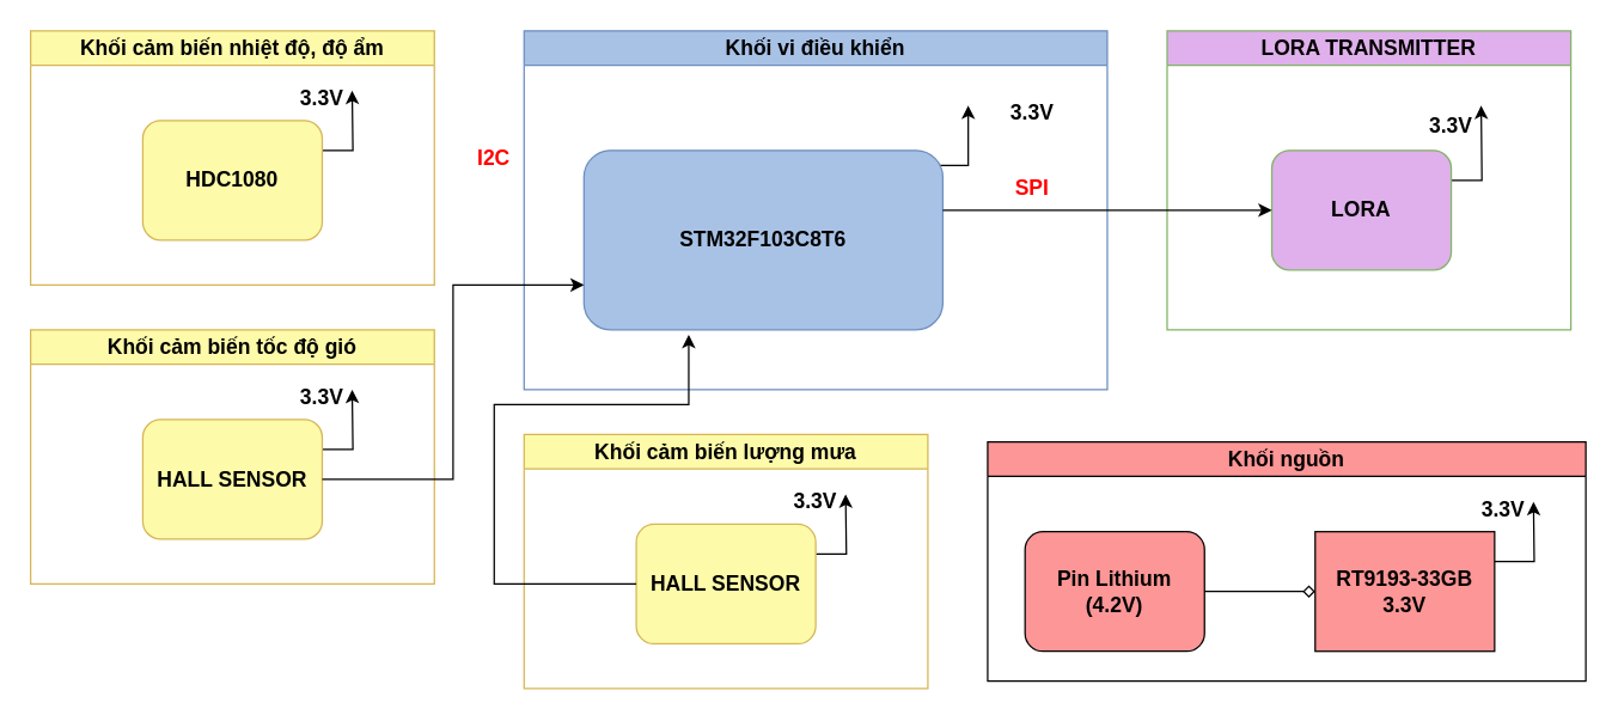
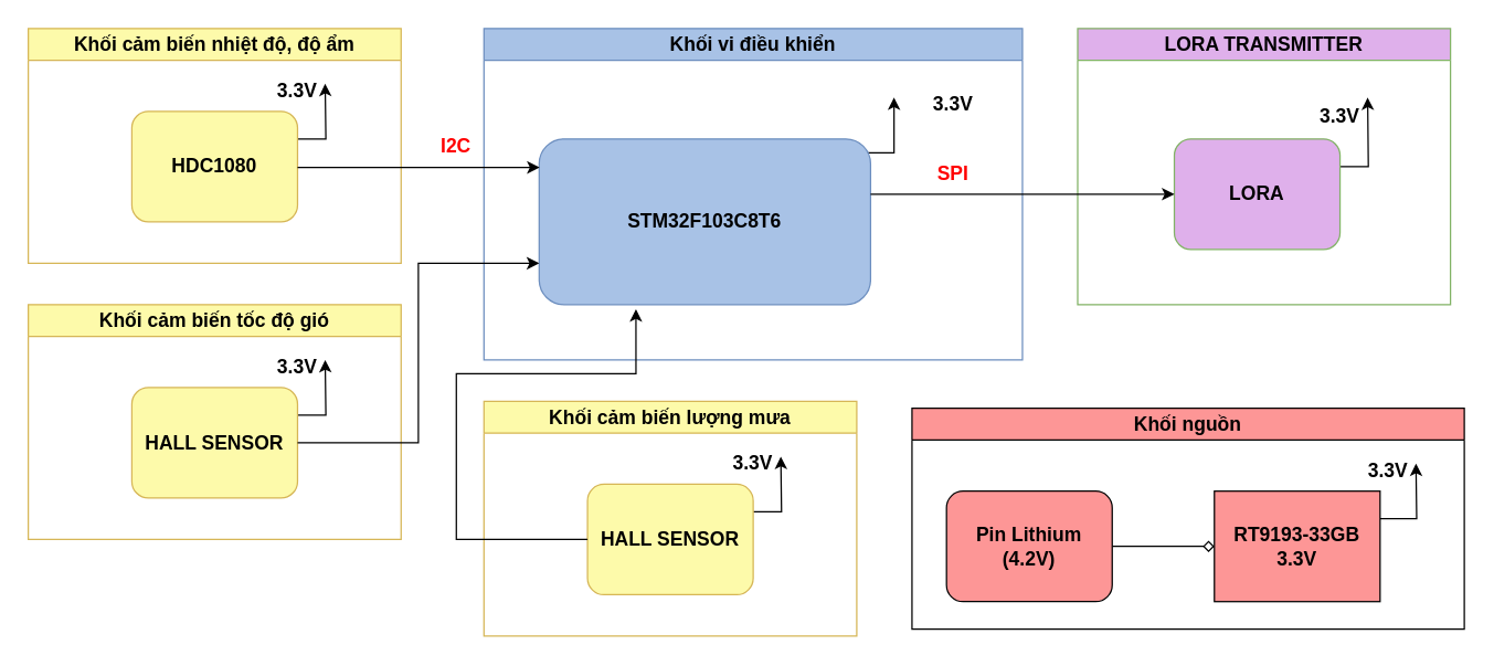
  <mxCell id="0" />
  <mxCell id="1" parent="0" />
  <mxCell id="2" value="Khối vi điều khiển" style="swimlane;whiteSpace=wrap;html=1;fontStyle=1;fontSize=14;fillColor=#a8c2e6;strokeColor=#6c8ebf;" parent="1" vertex="1"><mxGeometry x="350" y="20" width="390" height="240" as="geometry" /></mxCell>
  <mxCell id="3" style="edgeStyle=orthogonalEdgeStyle;rounded=0;orthogonalLoop=1;jettySize=auto;html=1;fontStyle=1;fontSize=14;" parent="2" edge="1"><mxGeometry relative="1" as="geometry"><mxPoint x="297" y="50" as="targetPoint" /><mxPoint x="277" y="90" as="sourcePoint" /><Array as="points"><mxPoint x="297" y="90" /></Array></mxGeometry></mxCell>
  <mxCell id="4" value="STM32F103C8T6" style="rounded=1;whiteSpace=wrap;html=1;fontStyle=1;fontSize=14;fillColor=#a8c2e6;strokeColor=#6c8ebf;" parent="2" vertex="1"><mxGeometry x="40" y="80" width="240" height="120" as="geometry" /></mxCell>
  <mxCell id="5" value="3.3V" style="text;html=1;align=center;verticalAlign=middle;whiteSpace=wrap;rounded=0;fontStyle=1;fontSize=14;" parent="2" vertex="1"><mxGeometry x="310" y="40" width="60" height="30" as="geometry" /></mxCell>
  <mxCell id="6" value="SPI" style="text;html=1;align=center;verticalAlign=middle;whiteSpace=wrap;rounded=0;fontStyle=1;fontColor=#FF0000;fontSize=14;" parent="2" vertex="1"><mxGeometry x="310" y="90" width="60" height="30" as="geometry" /></mxCell>
  <mxCell id="7" value="Khối cảm biến nhiệt độ, độ ẩm" style="swimlane;whiteSpace=wrap;html=1;fontStyle=1;fontSize=14;fillColor=#fdfaaa;strokeColor=#d6b656;" parent="1" vertex="1"><mxGeometry x="20" y="20" width="270" height="170" as="geometry" /></mxCell>
  <mxCell id="8" style="edgeStyle=orthogonalEdgeStyle;rounded=0;orthogonalLoop=1;jettySize=auto;html=1;exitX=1;exitY=0.25;exitDx=0;exitDy=0;fontStyle=1;fontSize=14;" parent="7" source="9" edge="1"><mxGeometry relative="1" as="geometry"><mxPoint x="215" y="40" as="targetPoint" /></mxGeometry></mxCell>
  <mxCell id="9" value="HDC1080" style="rounded=1;whiteSpace=wrap;html=1;fontStyle=1;fontSize=14;fillColor=#fdfaaa;strokeColor=#d6b656;" parent="7" vertex="1"><mxGeometry x="75" y="60" width="120" height="80" as="geometry" /></mxCell>
  <mxCell id="10" value="3.3V" style="text;html=1;align=center;verticalAlign=middle;whiteSpace=wrap;rounded=0;fontStyle=1;fontSize=14;" parent="7" vertex="1"><mxGeometry x="165" y="30" width="60" height="30" as="geometry" /></mxCell>
  <mxCell id="11" value="Khối nguồn" style="swimlane;whiteSpace=wrap;html=1;fontStyle=1;fontSize=14;fillColor=#fd9696;" parent="1" vertex="1"><mxGeometry x="660" y="295" width="400" height="160" as="geometry" /></mxCell>
  <mxCell id="12" style="edgeStyle=orthogonalEdgeStyle;rounded=0;orthogonalLoop=1;jettySize=auto;html=1;exitX=1;exitY=0.25;exitDx=0;exitDy=0;fontStyle=1;fontSize=14;" parent="11" source="13" edge="1"><mxGeometry relative="1" as="geometry"><mxPoint x="365" y="40" as="targetPoint" /></mxGeometry></mxCell>
  <mxCell id="13" value="&lt;span style=&quot;font-size: 14px;&quot;&gt;RT9193-33GB&lt;/span&gt;&lt;div style=&quot;font-size: 14px;&quot;&gt;&lt;span style=&quot;font-size: 14px;&quot;&gt;3.3V&lt;/span&gt;&lt;/div&gt;" style="whiteSpace=wrap;html=1;fontStyle=1;fontSize=14;fillColor=#fd9696;rounded=0;" parent="11" vertex="1"><mxGeometry x="219" y="60" width="120" height="80" as="geometry" /></mxCell>
  <mxCell id="14" style="edgeStyle=orthogonalEdgeStyle;rounded=0;orthogonalLoop=1;jettySize=auto;html=1;exitX=1;exitY=0.5;exitDx=0;exitDy=0;entryX=0;entryY=0.5;entryDx=0;entryDy=0;endArrow=diamond;endFill=0;fontStyle=1;fontSize=14;" parent="11" source="16" target="13" edge="1"><mxGeometry relative="1" as="geometry"><mxPoint x="175" y="100" as="sourcePoint" /></mxGeometry></mxCell>
  <mxCell id="15" value="3.3V" style="text;html=1;align=center;verticalAlign=middle;whiteSpace=wrap;rounded=0;fontStyle=1;fontSize=14;" parent="11" vertex="1"><mxGeometry x="315" y="30" width="60" height="30" as="geometry" /></mxCell>
  <mxCell id="16" value="Pin Lithium (4.2V)" style="rounded=1;whiteSpace=wrap;html=1;fontStyle=1;fontSize=14;fillColor=#fd9696;" parent="11" vertex="1"><mxGeometry x="25" y="60" width="120" height="80" as="geometry" /></mxCell>
+ <mxCell id="17" style="edgeStyle=orthogonalEdgeStyle;rounded=0;orthogonalLoop=1;jettySize=auto;html=1;exitX=1;exitY=0.5;exitDx=0;exitDy=0;entryX=0.001;entryY=0.172;entryDx=0;entryDy=0;fontSize=14;entryPerimeter=0;" parent="1" source="9" target="4" edge="1"><mxGeometry relative="1" as="geometry"><Array as="points"><mxPoint x="390" y="121" /></Array></mxGeometry></mxCell>
  <mxCell id="18" value="Khối cảm biến tốc độ gió" style="swimlane;whiteSpace=wrap;html=1;fontStyle=1;fontSize=14;fillColor=#fdfaaa;strokeColor=#d6b656;" parent="1" vertex="1"><mxGeometry x="20" y="220" width="270" height="170" as="geometry" /></mxCell>
  <mxCell id="19" style="edgeStyle=orthogonalEdgeStyle;rounded=0;orthogonalLoop=1;jettySize=auto;html=1;exitX=1;exitY=0.25;exitDx=0;exitDy=0;fontStyle=1;fontSize=14;" parent="18" source="20" edge="1"><mxGeometry relative="1" as="geometry"><mxPoint x="215" y="40" as="targetPoint" /></mxGeometry></mxCell>
  <mxCell id="20" value="HALL SENSOR" style="rounded=1;whiteSpace=wrap;html=1;fontStyle=1;fontSize=14;fillColor=#fdfaaa;strokeColor=#d6b656;" parent="18" vertex="1"><mxGeometry x="75" y="60" width="120" height="80" as="geometry" /></mxCell>
  <mxCell id="21" value="3.3V" style="text;html=1;align=center;verticalAlign=middle;whiteSpace=wrap;rounded=0;fontStyle=1;fontSize=14;" parent="18" vertex="1"><mxGeometry x="165" y="30" width="60" height="30" as="geometry" /></mxCell>
  <mxCell id="22" value="Khối cảm biến lượng mưa" style="swimlane;whiteSpace=wrap;html=1;fontStyle=1;fontSize=14;fillColor=#fdfaaa;strokeColor=#d6b656;" parent="1" vertex="1"><mxGeometry x="350" y="290" width="270" height="170" as="geometry" /></mxCell>
  <mxCell id="23" style="edgeStyle=orthogonalEdgeStyle;rounded=0;orthogonalLoop=1;jettySize=auto;html=1;exitX=1;exitY=0.25;exitDx=0;exitDy=0;fontStyle=1;fontSize=14;" parent="22" source="24" edge="1"><mxGeometry relative="1" as="geometry"><mxPoint x="215" y="40" as="targetPoint" /></mxGeometry></mxCell>
  <mxCell id="24" value="HALL SENSOR" style="rounded=1;whiteSpace=wrap;html=1;fontStyle=1;fontSize=14;fillColor=#fdfaaa;strokeColor=#d6b656;" parent="22" vertex="1"><mxGeometry x="75" y="60" width="120" height="80" as="geometry" /></mxCell>
  <mxCell id="25" value="3.3V" style="text;html=1;align=center;verticalAlign=middle;whiteSpace=wrap;rounded=0;fontStyle=1;fontSize=14;" parent="22" vertex="1"><mxGeometry x="165" y="30" width="60" height="30" as="geometry" /></mxCell>
  <mxCell id="26" style="edgeStyle=orthogonalEdgeStyle;rounded=0;orthogonalLoop=1;jettySize=auto;html=1;exitX=1;exitY=0.5;exitDx=0;exitDy=0;entryX=0;entryY=0.75;entryDx=0;entryDy=0;" parent="1" source="20" target="4" edge="1"><mxGeometry relative="1" as="geometry" /></mxCell>
  <mxCell id="27" style="edgeStyle=orthogonalEdgeStyle;rounded=0;orthogonalLoop=1;jettySize=auto;html=1;exitX=0;exitY=0.5;exitDx=0;exitDy=0;entryX=0.292;entryY=1.027;entryDx=0;entryDy=0;entryPerimeter=0;" parent="1" source="24" target="4" edge="1"><mxGeometry relative="1" as="geometry"><mxPoint x="660" y="220" as="targetPoint" /><Array as="points"><mxPoint x="330" y="390" /><mxPoint x="330" y="270" /><mxPoint x="460" y="270" /></Array></mxGeometry></mxCell>
  <mxCell id="28" value="LORA TRANSMITTER" style="swimlane;whiteSpace=wrap;html=1;fontStyle=1;fontSize=14;fillColor=#DFB0EB;strokeColor=#82b366;" parent="1" vertex="1"><mxGeometry x="780" y="20" width="270" height="200" as="geometry" /></mxCell>
  <mxCell id="29" style="edgeStyle=orthogonalEdgeStyle;rounded=0;orthogonalLoop=1;jettySize=auto;html=1;exitX=1;exitY=0.25;exitDx=0;exitDy=0;fontStyle=1;fontSize=14;" parent="28" source="30" edge="1"><mxGeometry relative="1" as="geometry"><mxPoint x="210" y="50" as="targetPoint" /></mxGeometry></mxCell>
  <mxCell id="30" value="LORA" style="rounded=1;whiteSpace=wrap;html=1;fontStyle=1;fontSize=14;fillColor=#DFB0EB;strokeColor=#82b366;" parent="28" vertex="1"><mxGeometry x="70" y="80" width="120" height="80" as="geometry" /></mxCell>
  <mxCell id="31" value="3.3V" style="text;html=1;align=center;verticalAlign=middle;whiteSpace=wrap;rounded=0;fontStyle=1;fontSize=14;" parent="28" vertex="1"><mxGeometry x="160" y="49" width="60" height="30" as="geometry" /></mxCell>
  <mxCell id="32" style="edgeStyle=orthogonalEdgeStyle;rounded=0;orthogonalLoop=1;jettySize=auto;html=1;" parent="1" target="30" edge="1"><mxGeometry relative="1" as="geometry"><mxPoint x="630" y="140" as="sourcePoint" /><Array as="points"><mxPoint x="630" y="140" /></Array></mxGeometry></mxCell>
  <mxCell id="33" value="I2C" style="text;html=1;align=center;verticalAlign=middle;whiteSpace=wrap;rounded=0;fontStyle=1;fontColor=#FF0000;fontSize=14;" parent="1" vertex="1"><mxGeometry x="300" y="90" width="60" height="30" as="geometry" /></mxCell>
